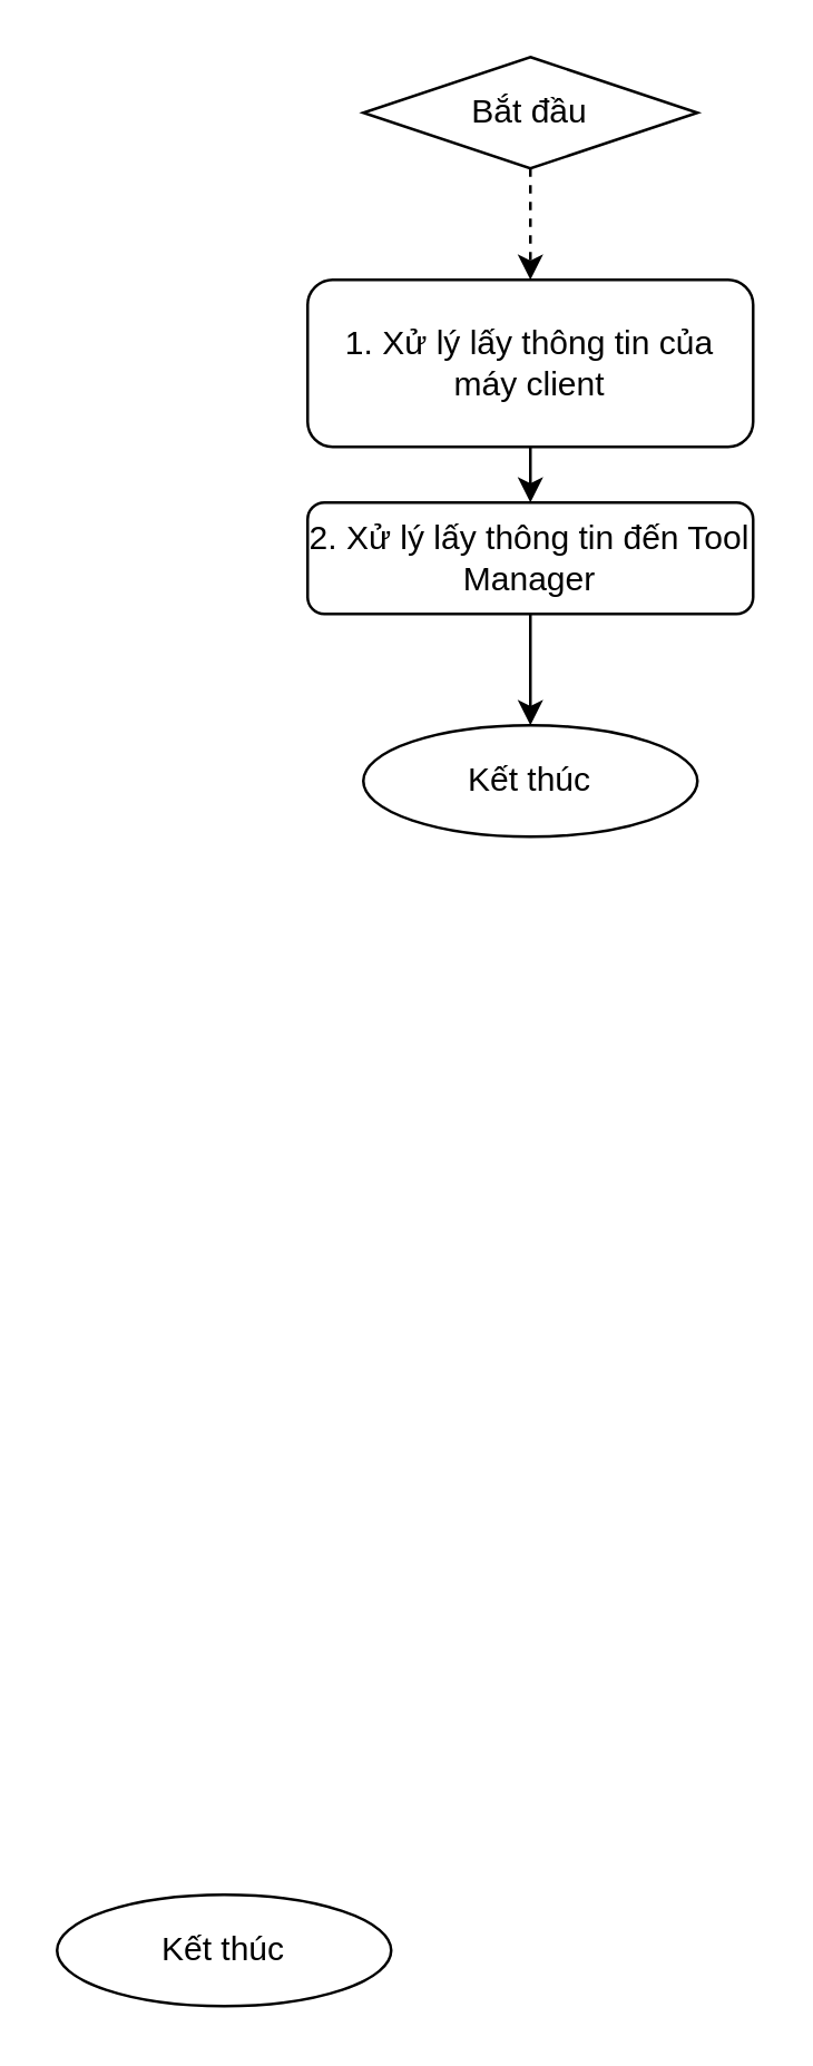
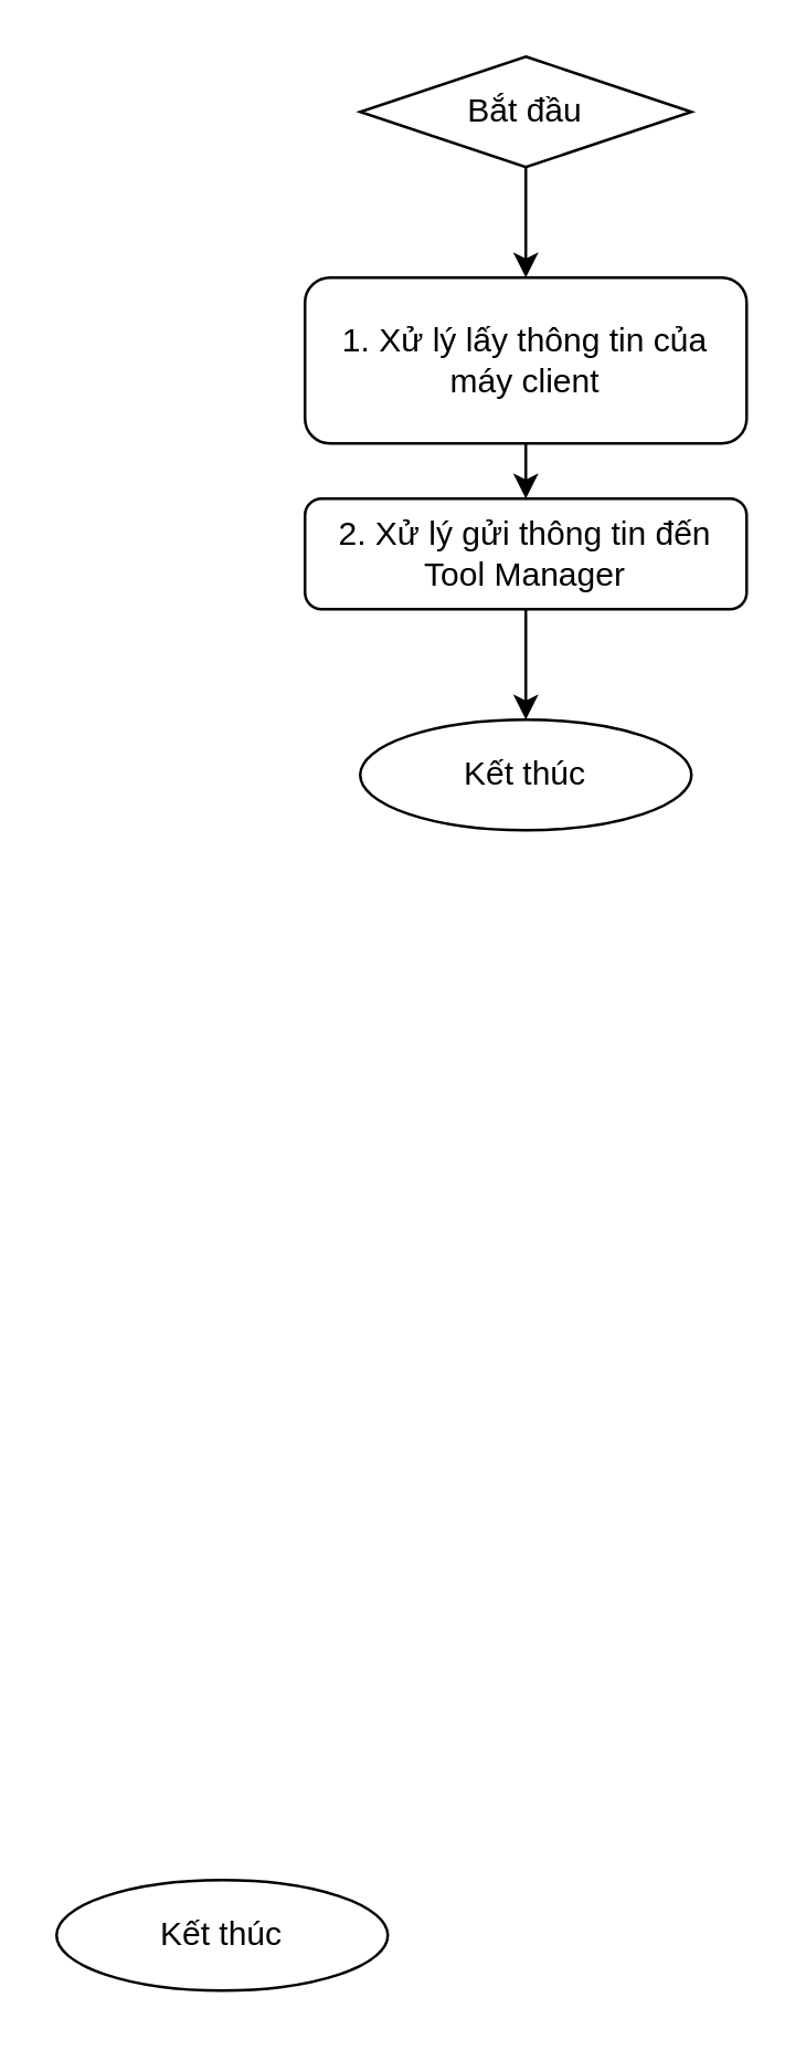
  <mxCell id="0" />
  <mxCell id="1" parent="0" />
  <mxCell id="2" style="edgeStyle=orthogonalEdgeStyle;rounded=0;orthogonalLoop=1;jettySize=auto;html=1;exitX=0.5;exitY=1;exitDx=0;exitDy=0;entryX=0.5;entryY=0;entryDx=0;entryDy=0;" edge="1" parent="1" source="3" target="9"><mxGeometry relative="1" as="geometry" /></mxCell>
  <mxCell id="3" value="1. Xử lý lấy thông tin của máy client" style="rounded=1;whiteSpace=wrap;html=1;fontSize=12;glass=0;strokeWidth=1;shadow=0;" vertex="1" parent="1"><mxGeometry x="110" y="100" width="160" height="60" as="geometry" /></mxCell>
- <mxCell id="4" style="edgeStyle=orthogonalEdgeStyle;rounded=0;orthogonalLoop=1;jettySize=auto;html=1;exitX=0.5;exitY=1;exitDx=0;exitDy=0;entryX=0.5;entryY=0;entryDx=0;entryDy=0;dashed=1;" edge="1" parent="1" source="5" target="3"><mxGeometry relative="1" as="geometry" /></mxCell>
+ <mxCell id="4" style="edgeStyle=orthogonalEdgeStyle;rounded=0;orthogonalLoop=1;jettySize=auto;html=1;exitX=0.5;exitY=1;exitDx=0;exitDy=0;entryX=0.5;entryY=0;entryDx=0;entryDy=0;" edge="1" parent="1" source="5" target="3"><mxGeometry relative="1" as="geometry" /></mxCell>
  <mxCell id="5" value="Bắt đầu" style="rhombus;whiteSpace=wrap;html=1;" vertex="1" parent="1"><mxGeometry x="130" y="20" width="120" height="40" as="geometry" /></mxCell>
  <mxCell id="6" value="Kết thúc" style="ellipse;whiteSpace=wrap;html=1;" vertex="1" parent="1"><mxGeometry x="20" y="680" width="120" height="40" as="geometry" /></mxCell>
  <mxCell id="7" value="Kết thúc" style="ellipse;whiteSpace=wrap;html=1;" vertex="1" parent="1"><mxGeometry x="130" y="260" width="120" height="40" as="geometry" /></mxCell>
  <mxCell id="8" style="edgeStyle=orthogonalEdgeStyle;rounded=0;orthogonalLoop=1;jettySize=auto;html=1;exitX=0.5;exitY=1;exitDx=0;exitDy=0;entryX=0.5;entryY=0;entryDx=0;entryDy=0;" edge="1" parent="1" source="9" target="7"><mxGeometry relative="1" as="geometry" /></mxCell>
- <mxCell id="9" value="2. Xử lý lấy thông tin đến Tool Manager" style="rounded=1;whiteSpace=wrap;html=1;fontSize=12;glass=0;strokeWidth=1;shadow=0;" vertex="1" parent="1"><mxGeometry x="110" y="180" width="160" height="40" as="geometry" /></mxCell>
+ <mxCell id="9" value="2. Xử lý gửi thông tin đến Tool Manager" style="rounded=1;whiteSpace=wrap;html=1;fontSize=12;glass=0;strokeWidth=1;shadow=0;" vertex="1" parent="1"><mxGeometry x="110" y="180" width="160" height="40" as="geometry" /></mxCell>
